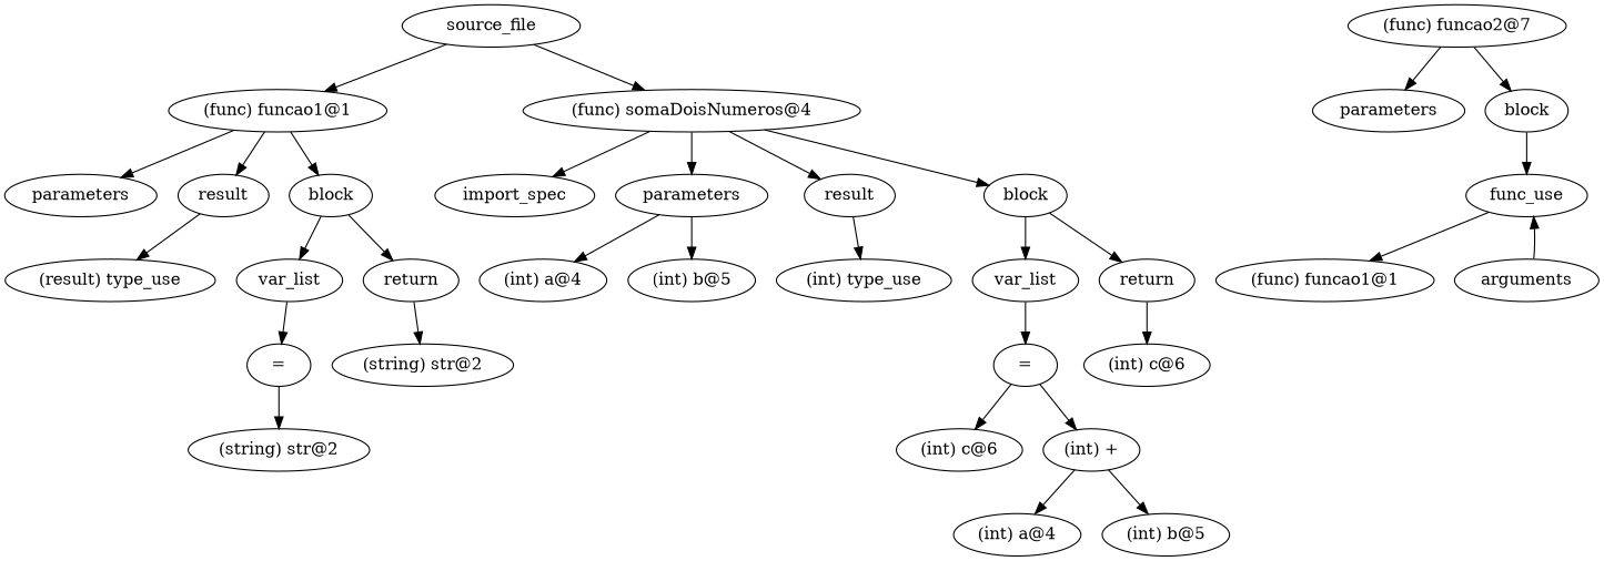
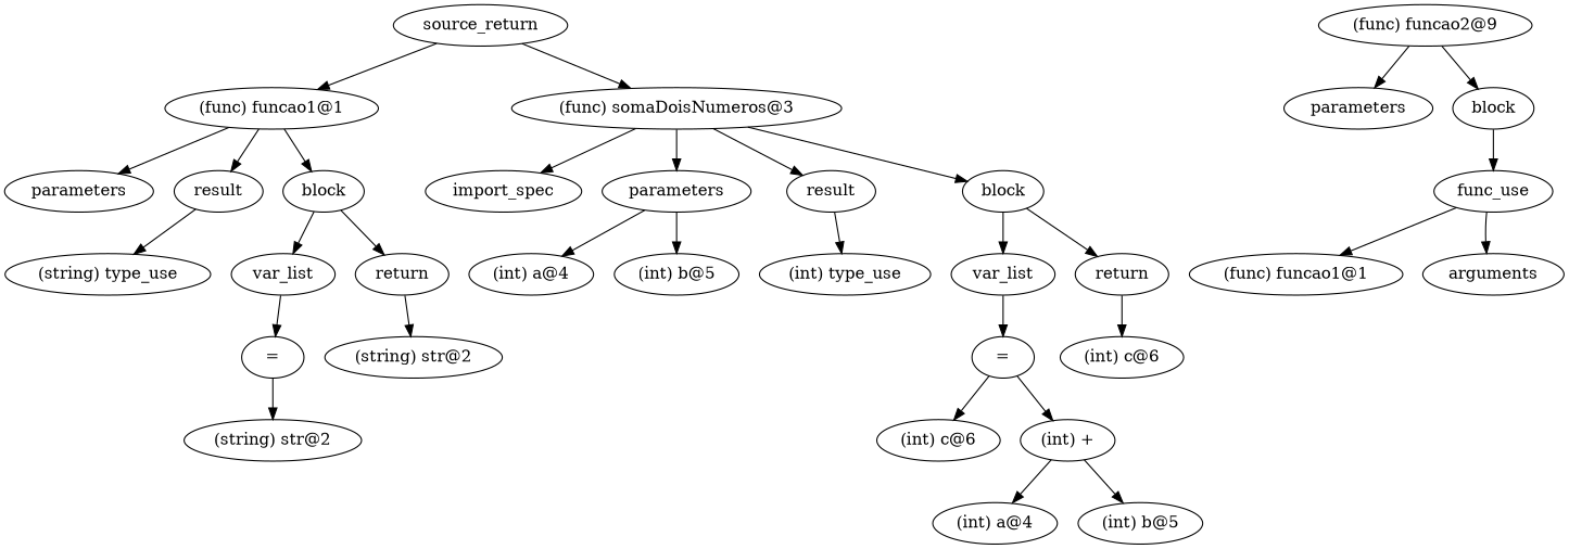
  digraph {
    ordering=out
-   n1 [label=source_file]
+   n1 [label=source_return]
    n2 [label="(func) funcao1@1"]
-   n3 [label="(func) somaDoisNumeros@4"]
+   n3 [label="(func) somaDoisNumeros@3"]
    n4 [label=import_spec]
    n5 [label=parameters]
    n6 [label=result]
    n7 [label=block]
    n8 [label=parameters]
    n9 [label=result]
    n10 [label=block]
-   n11 [label="(func) funcao2@7"]
+   n11 [label="(func) funcao2@9"]
    n12 [label=parameters]
    n13 [label=block]
-   n14 [label="(result) type_use"]
+   n14 [label="(string) type_use"]
    n15 [label=var_list]
    n16 [label=return]
    n17 [label="="]
    n18 [label="(string) str@2"]
    n19 [label="(string) str@2"]
    n20 [label="(int) a@4"]
    n21 [label="(int) b@5"]
    n22 [label="(int) type_use"]
    n23 [label=var_list]
    n24 [label=return]
    n25 [label="="]
    n26 [label="(int) c@6"]
    n27 [label="(int) c@6"]
    n28 [label="(int) +"]
    n29 [label="(int) a@4"]
    n30 [label="(int) b@5"]
    n31 [label=func_use]
    n32 [label="(func) funcao1@1"]
    n33 [label=arguments]
    n1 -> n2
    n1 -> n3
    n2 -> n5
    n2 -> n6
    n2 -> n7
    n3 -> n4
    n3 -> n8
    n3 -> n9
    n3 -> n10
    n6 -> n14
    n7 -> n15
    n7 -> n16
    n8 -> n20
    n8 -> n21
    n9 -> n22
    n10 -> n23
    n10 -> n24
    n11 -> n12
    n11 -> n13
    n13 -> n31
    n15 -> n17
    n16 -> n18
    n17 -> n19
    n23 -> n25
    n24 -> n26
    n25 -> n27
    n25 -> n28
    n28 -> n29
    n28 -> n30
    n31 -> n32
-   n33 -> n31
+   n31 -> n33
  }
